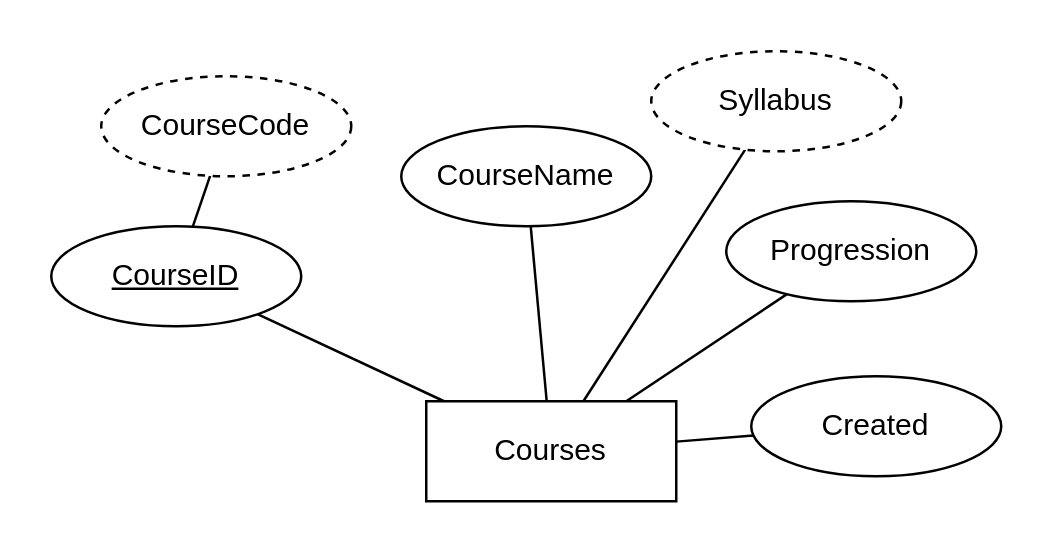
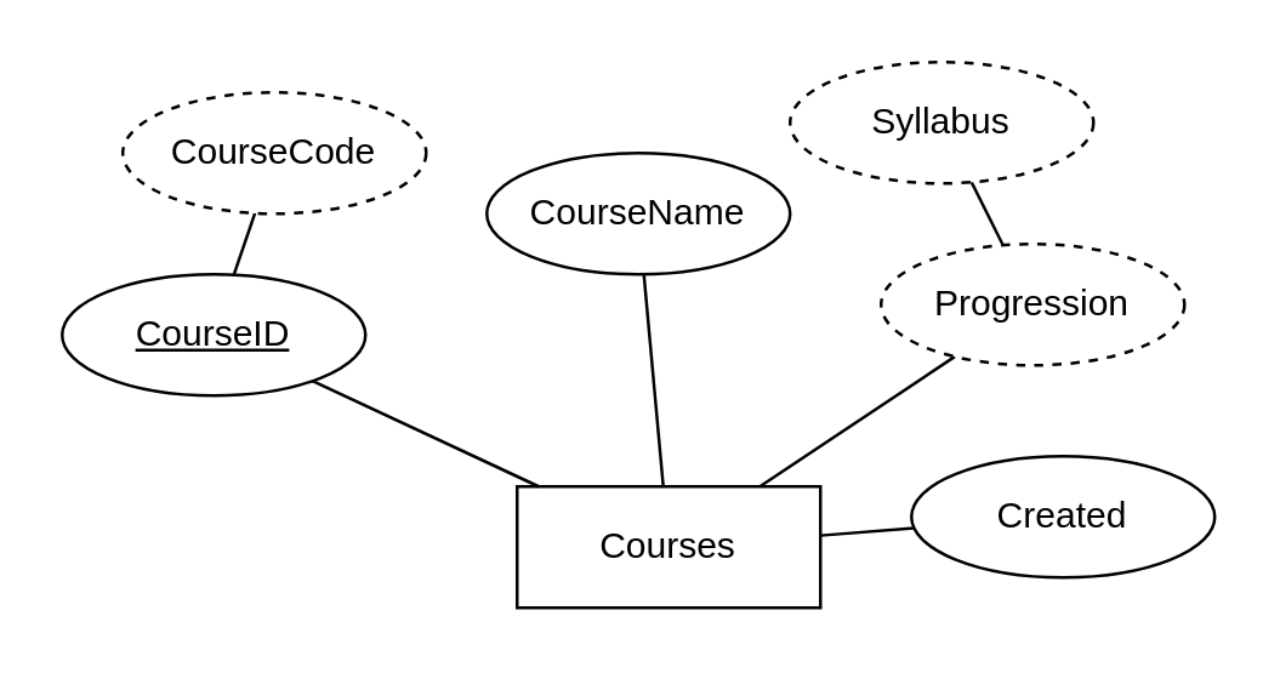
  <mxCell id="0" />
  <mxCell id="1" parent="0" />
  <mxCell id="2" value="Courses" style="whiteSpace=wrap;html=1;align=center;" vertex="1" parent="1"><mxGeometry x="170" y="160" width="100" height="40" as="geometry" /></mxCell>
  <mxCell id="3" value="CourseID" style="ellipse;whiteSpace=wrap;html=1;align=center;fontStyle=4;" vertex="1" parent="1"><mxGeometry x="20" y="90" width="100" height="40" as="geometry" /></mxCell>
  <mxCell id="4" value="" style="endArrow=none;html=1;rounded=0;" edge="1" parent="1" source="3" target="2"><mxGeometry relative="1" as="geometry"><mxPoint x="20" y="179.5" as="sourcePoint" /><mxPoint x="180" y="179.5" as="targetPoint" /></mxGeometry></mxCell>
  <mxCell id="5" value="" style="edgeStyle=none;html=1;endArrow=none;endFill=0;" edge="1" parent="1" source="6" target="3"><mxGeometry relative="1" as="geometry" /></mxCell>
  <mxCell id="6" value="CourseCode" style="ellipse;whiteSpace=wrap;html=1;align=center;dashed=1;" vertex="1" parent="1"><mxGeometry x="40" y="30" width="100" height="40" as="geometry" /></mxCell>
  <mxCell id="7" value="" style="edgeStyle=none;html=1;endArrow=none;endFill=0;" edge="1" parent="1" source="8" target="2"><mxGeometry relative="1" as="geometry" /></mxCell>
  <mxCell id="8" value="CourseName" style="ellipse;whiteSpace=wrap;html=1;align=center;" vertex="1" parent="1"><mxGeometry x="160" y="50" width="100" height="40" as="geometry" /></mxCell>
- <mxCell id="9" value="" style="edgeStyle=none;html=1;endArrow=none;endFill=0;" edge="1" parent="1" source="10" target="2"><mxGeometry relative="1" as="geometry" /></mxCell>
+ <mxCell id="9" value="" style="edgeStyle=none;html=1;endArrow=none;endFill=0;" edge="1" parent="1" source="10" target="12"><mxGeometry relative="1" as="geometry" /></mxCell>
  <mxCell id="10" value="Syllabus" style="ellipse;whiteSpace=wrap;html=1;align=center;dashed=1;" vertex="1" parent="1"><mxGeometry x="260" y="20" width="100" height="40" as="geometry" /></mxCell>
  <mxCell id="11" value="" style="edgeStyle=none;html=1;endArrow=none;endFill=0;" edge="1" parent="1" source="12" target="2"><mxGeometry relative="1" as="geometry" /></mxCell>
- <mxCell id="12" value="Progression" style="ellipse;whiteSpace=wrap;html=1;align=center;" vertex="1" parent="1"><mxGeometry x="290" y="80" width="100" height="40" as="geometry" /></mxCell>
+ <mxCell id="12" value="Progression" style="ellipse;whiteSpace=wrap;html=1;align=center;dashed=1;" vertex="1" parent="1"><mxGeometry x="290" y="80" width="100" height="40" as="geometry" /></mxCell>
  <mxCell id="13" value="" style="edgeStyle=none;html=1;endArrow=none;endFill=0;" edge="1" parent="1" source="14" target="2"><mxGeometry relative="1" as="geometry" /></mxCell>
  <mxCell id="14" value="Created" style="ellipse;whiteSpace=wrap;html=1;align=center;" vertex="1" parent="1"><mxGeometry x="300" y="150" width="100" height="40" as="geometry" /></mxCell>
